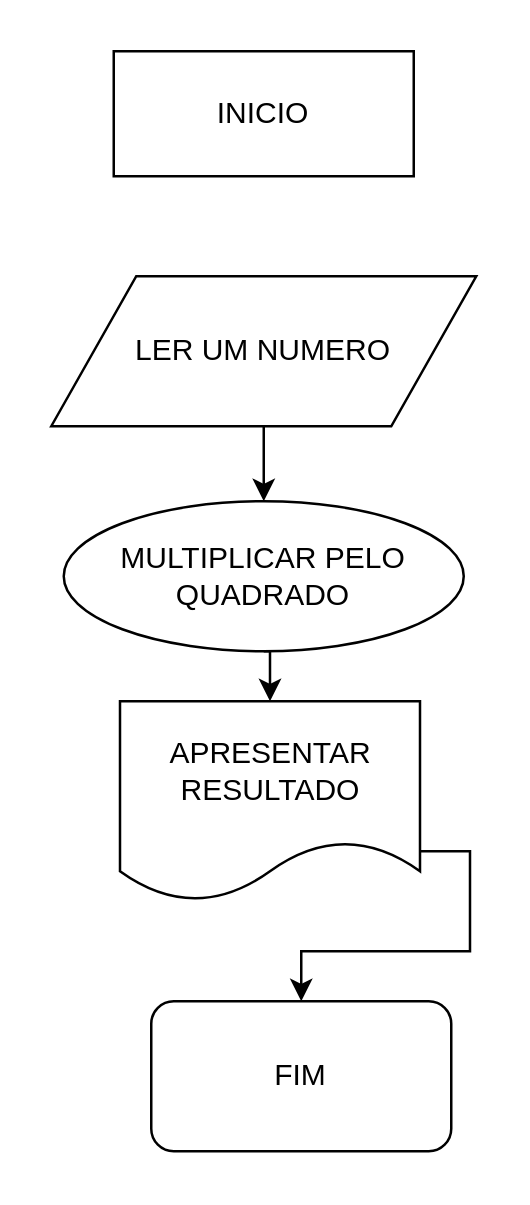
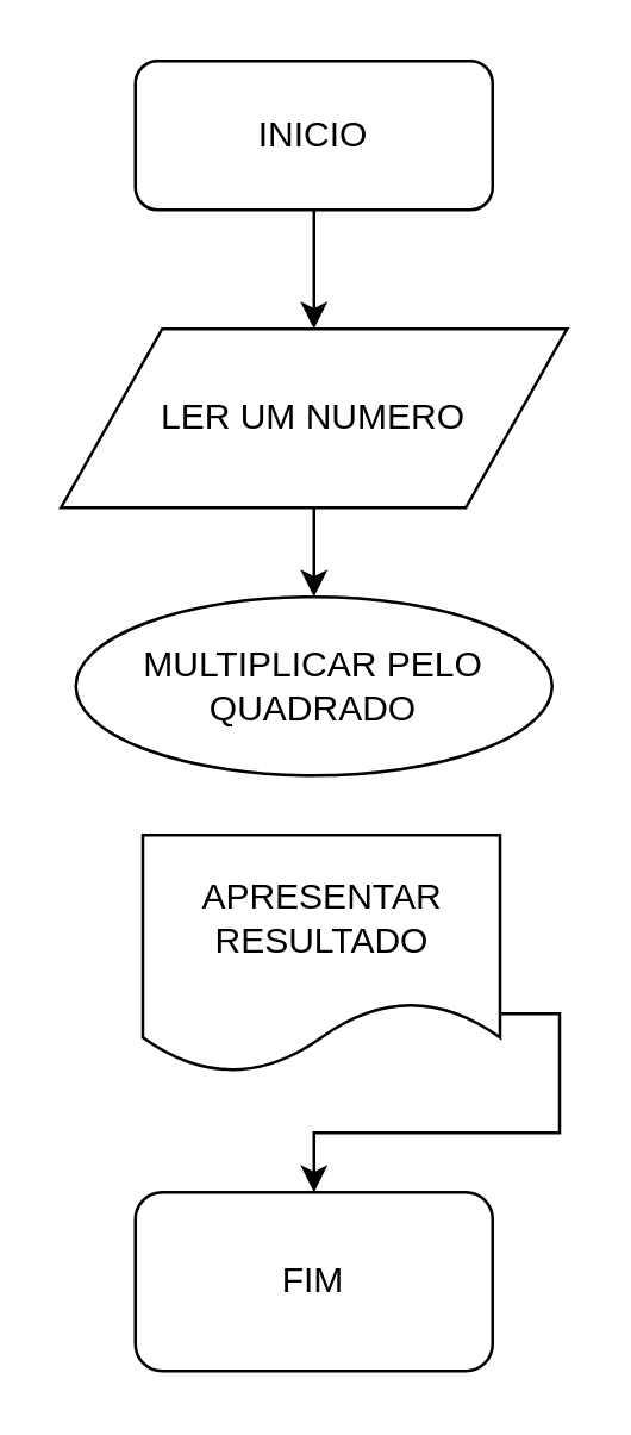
  <mxCell id="0" />
  <mxCell id="1" parent="0" />
- <mxCell id="3" value="INICIO" style="whiteSpace=wrap;html=1;rounded=0;" vertex="1" parent="1"><mxGeometry x="45" y="20" width="120" height="50" as="geometry" /></mxCell>
+ <mxCell id="2" style="edgeStyle=orthogonalEdgeStyle;rounded=0;orthogonalLoop=1;jettySize=auto;html=1;exitX=0.5;exitY=1;exitDx=0;exitDy=0;entryX=0.5;entryY=0;entryDx=0;entryDy=0;" edge="1" parent="1" source="3" target="5"><mxGeometry relative="1" as="geometry" /></mxCell>
+ <mxCell id="3" value="INICIO" style="rounded=1;whiteSpace=wrap;html=1;" vertex="1" parent="1"><mxGeometry x="45" y="20" width="120" height="50" as="geometry" /></mxCell>
  <mxCell id="4" style="edgeStyle=orthogonalEdgeStyle;rounded=0;orthogonalLoop=1;jettySize=auto;html=1;exitX=0.5;exitY=1;exitDx=0;exitDy=0;entryX=0.5;entryY=0;entryDx=0;entryDy=0;" edge="1" parent="1" source="5" target="7"><mxGeometry relative="1" as="geometry" /></mxCell>
  <mxCell id="5" value="LER UM NUMERO" style="shape=parallelogram;perimeter=parallelogramPerimeter;whiteSpace=wrap;html=1;" vertex="1" parent="1"><mxGeometry x="20" y="110" width="170" height="60" as="geometry" /></mxCell>
- <mxCell id="6" style="edgeStyle=orthogonalEdgeStyle;rounded=0;orthogonalLoop=1;jettySize=auto;html=1;exitX=0.5;exitY=1;exitDx=0;exitDy=0;entryX=0.5;entryY=0;entryDx=0;entryDy=0;" edge="1" parent="1" source="7" target="9"><mxGeometry relative="1" as="geometry" /></mxCell>
  <mxCell id="7" value="MULTIPLICAR PELO QUADRADO" style="ellipse;whiteSpace=wrap;html=1;" vertex="1" parent="1"><mxGeometry x="25" y="200" width="160" height="60" as="geometry" /></mxCell>
  <mxCell id="8" style="edgeStyle=orthogonalEdgeStyle;rounded=0;orthogonalLoop=1;jettySize=auto;html=1;exitX=1;exitY=0.75;exitDx=0;exitDy=0;entryX=0.5;entryY=0;entryDx=0;entryDy=0;" edge="1" parent="1" source="9" target="10"><mxGeometry relative="1" as="geometry" /></mxCell>
  <mxCell id="9" value="APRESENTAR RESULTADO" style="shape=document;whiteSpace=wrap;html=1;boundedLbl=1;" vertex="1" parent="1"><mxGeometry x="47.5" y="280" width="120" height="80" as="geometry" /></mxCell>
- <mxCell id="10" value="FIM" style="rounded=1;whiteSpace=wrap;html=1;" vertex="1" parent="1"><mxGeometry x="60" y="400" width="120" height="60" as="geometry" /></mxCell>
+ <mxCell id="10" value="FIM" style="rounded=1;whiteSpace=wrap;html=1;" vertex="1" parent="1"><mxGeometry x="45" y="400" width="120" height="60" as="geometry" /></mxCell>
